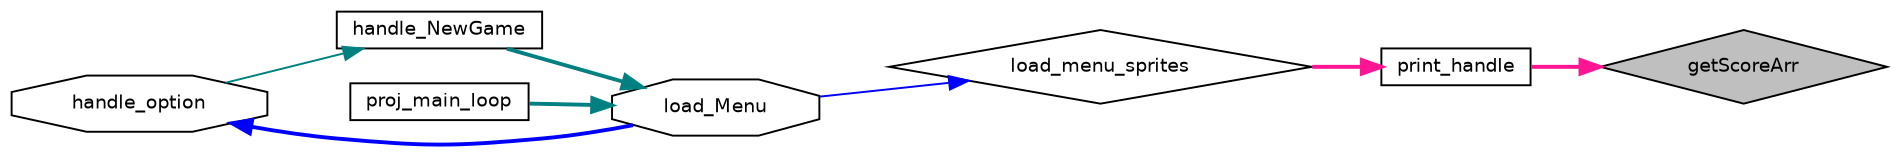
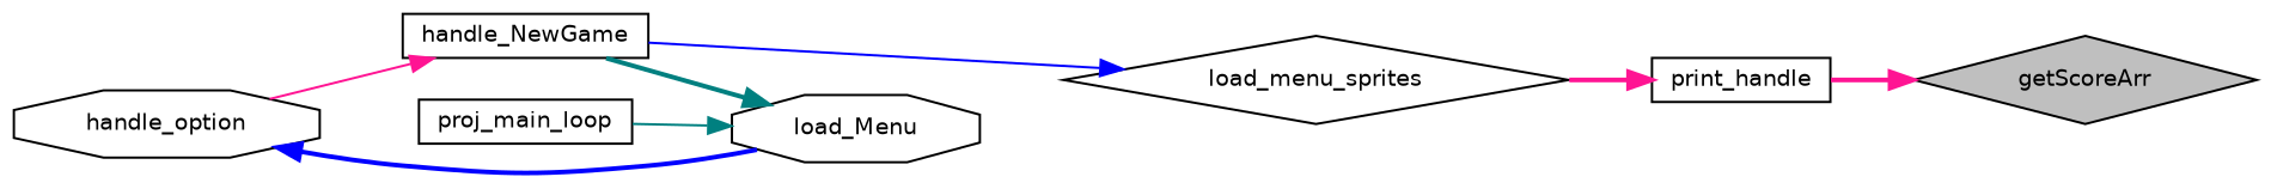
  digraph {
    rankdir=RL
    node [color=black fillcolor=white fontname=Helvetica fontsize=10 shape=box style=filled]
    edge [color=teal dir=back fontname=Helvetica fontsize=10 labelfontname=Helvetica labelfontsize=10 style=bold]
    n1 [fillcolor=grey75 fontcolor=black height=0.2 label=getScoreArr shape=diamond width=0.4]
    n2 [height=0.2 label=print_handle width=0.4]
    n3 [height=0.2 label=load_menu_sprites shape=diamond width=0.4]
    n4 [height=0.2 label=load_Menu shape=octagon width=0.4]
    n5 [height=0.2 label=handle_NewGame width=0.4]
    n6 [height=0.2 label=proj_main_loop width=0.4]
    n7 [height=0.2 label=handle_option shape=octagon width=0.4]
    n1 -> n2 [color=deeppink]
    n2 -> n3 [color=deeppink]
-   n3 -> n4 [color=blue style=solid]
+   n3 -> n5 [color=blue style=solid]
    n4 -> n5
-   n4 -> n6
-   n5 -> n7 [style=solid]
+   n4 -> n6 [style=solid]
+   n5 -> n7 [color=deeppink style=solid]
    n7 -> n4 [color=blue]
  }
